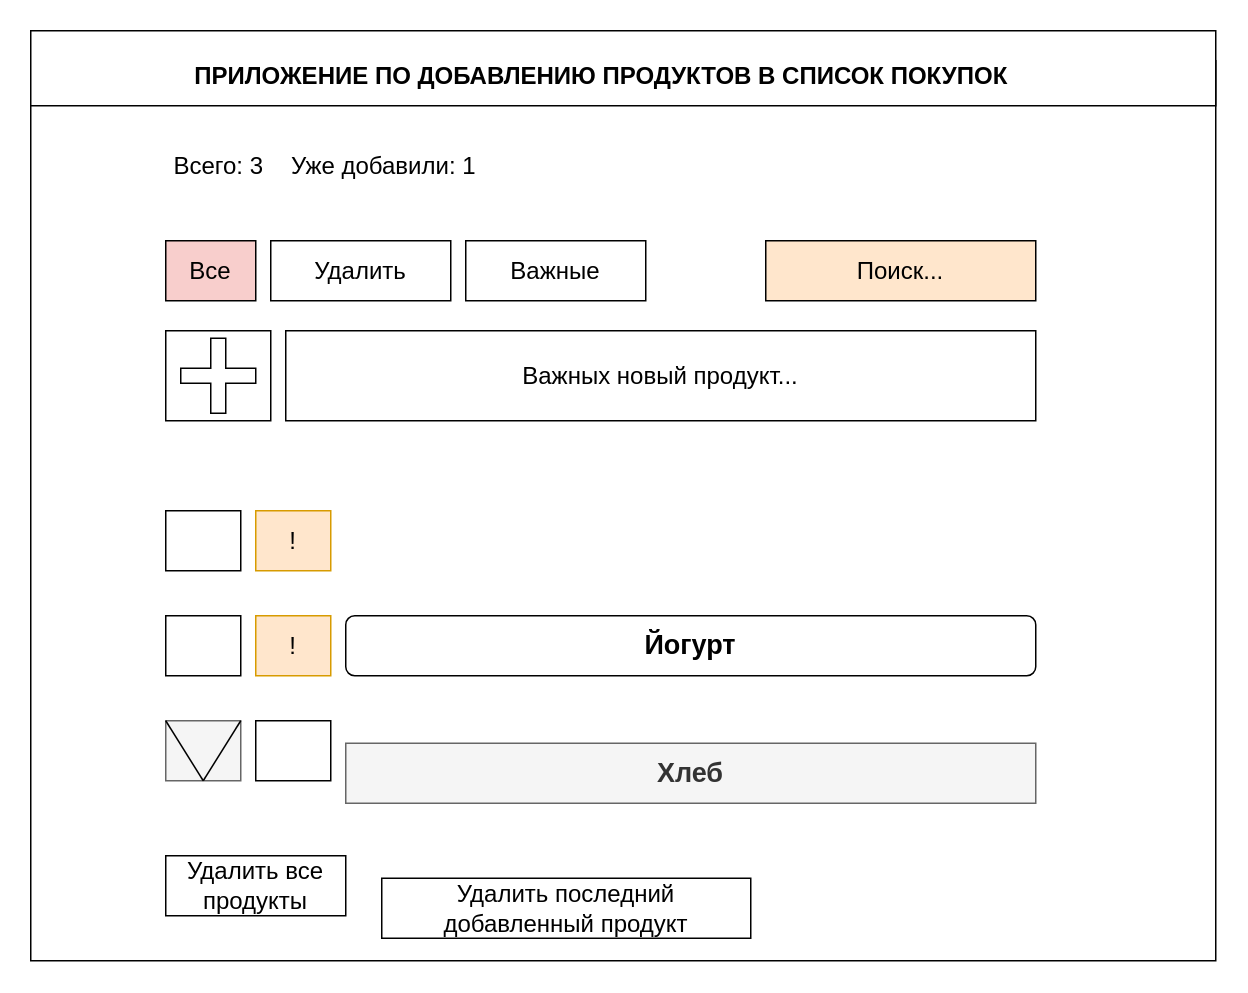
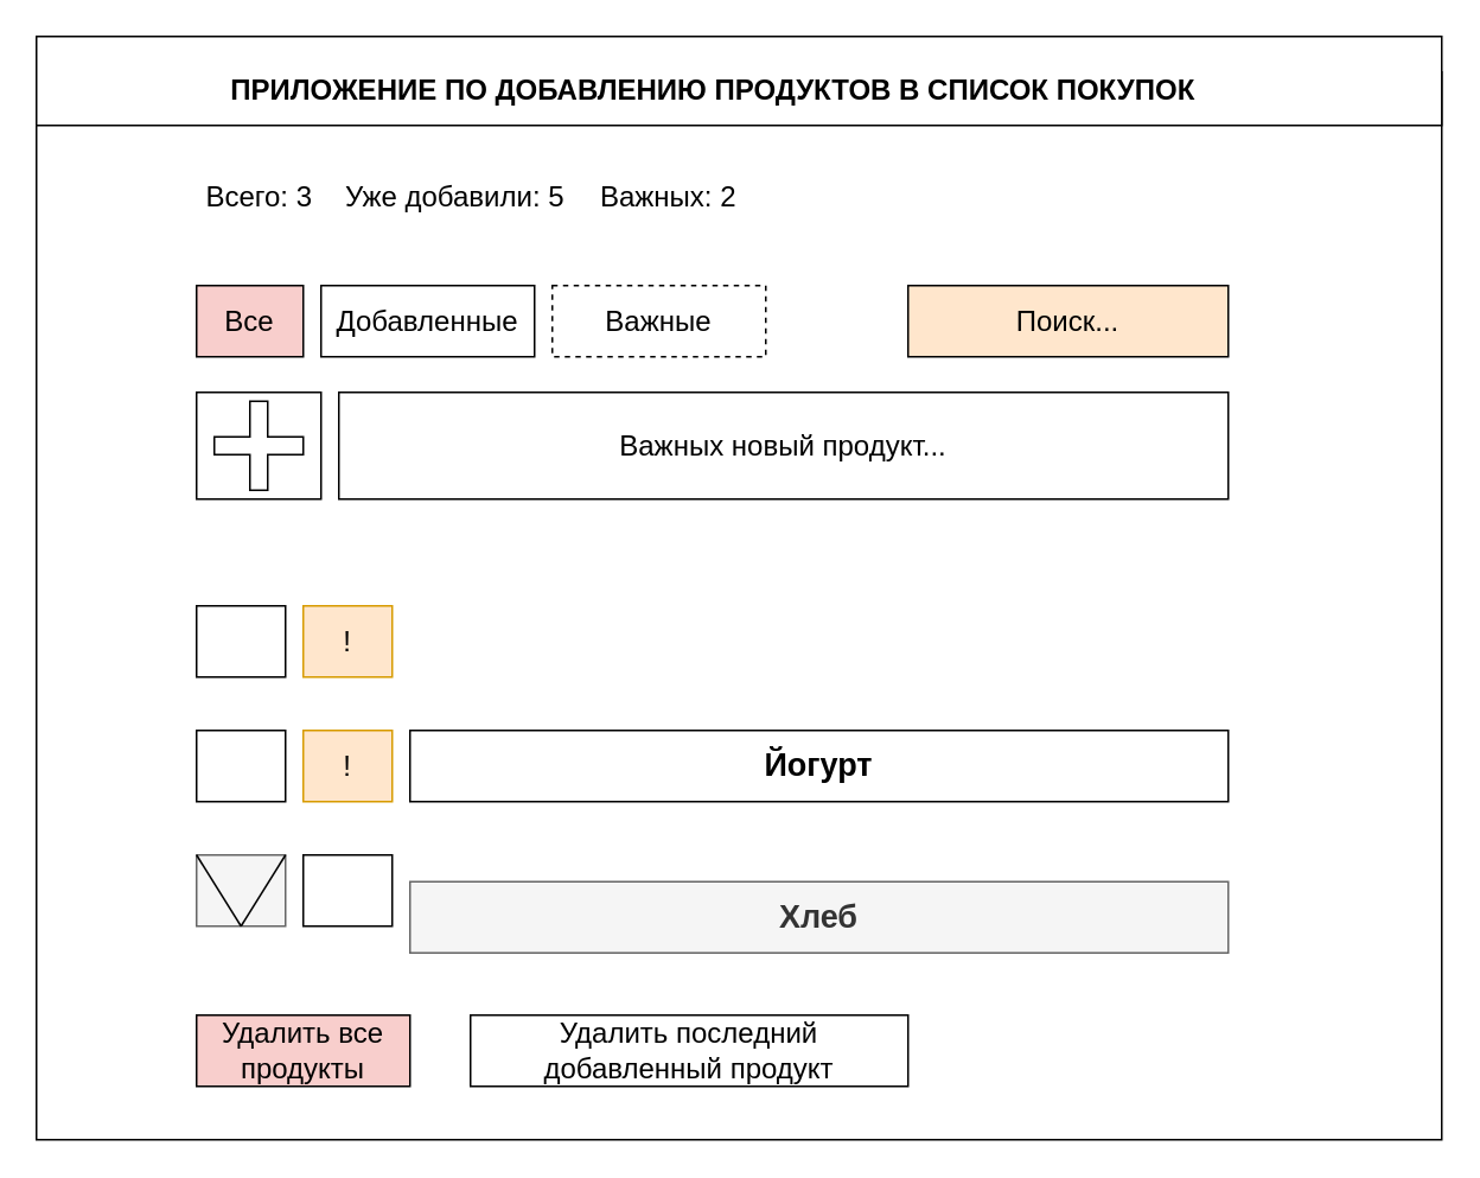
  <mxCell id="0" />
  <mxCell id="1" parent="0" />
  <mxCell id="2" value="" style="rounded=0;whiteSpace=wrap;html=1;" parent="1" vertex="1"><mxGeometry x="20" y="40" width="790" height="600" as="geometry" /></mxCell>
- <mxCell id="3" value="&lt;h2&gt;Йогурт&lt;/h2&gt;" style="whiteSpace=wrap;html=1;rounded=1;" parent="1" vertex="1"><mxGeometry x="230" y="410" width="460" height="40" as="geometry" /></mxCell>
+ <mxCell id="3" value="&lt;h2&gt;Йогурт&lt;/h2&gt;" style="rounded=0;whiteSpace=wrap;html=1;" parent="1" vertex="1"><mxGeometry x="230" y="410" width="460" height="40" as="geometry" /></mxCell>
  <mxCell id="4" value="&lt;h2&gt;Хлеб&lt;/h2&gt;" style="rounded=0;whiteSpace=wrap;html=1;fillColor=#f5f5f5;fontColor=#333333;strokeColor=#666666;" parent="1" vertex="1"><mxGeometry x="230" y="495" width="460" height="40" as="geometry" /></mxCell>
  <mxCell id="5" value="" style="rounded=0;whiteSpace=wrap;html=1;fontSize=16;" parent="1" vertex="1"><mxGeometry x="110" y="340" width="50" height="40" as="geometry" /></mxCell>
  <mxCell id="6" value="" style="rounded=0;whiteSpace=wrap;html=1;fontSize=16;" parent="1" vertex="1"><mxGeometry x="110" y="410" width="50" height="40" as="geometry" /></mxCell>
  <mxCell id="7" value="" style="rounded=0;whiteSpace=wrap;html=1;fontSize=16;fillColor=#f5f5f5;fontColor=#333333;strokeColor=#666666;" parent="1" vertex="1"><mxGeometry x="110" y="480" width="50" height="40" as="geometry" /></mxCell>
  <mxCell id="8" value="" style="endArrow=none;html=1;rounded=0;fontSize=16;entryX=0;entryY=0;entryDx=0;entryDy=0;exitX=0.5;exitY=1;exitDx=0;exitDy=0;" parent="1" source="7" target="7" edge="1"><mxGeometry width="50" height="50" relative="1" as="geometry"><mxPoint x="370" y="470" as="sourcePoint" /><mxPoint x="420" y="420" as="targetPoint" /></mxGeometry></mxCell>
  <mxCell id="9" value="" style="endArrow=none;html=1;rounded=0;fontSize=16;entryX=1;entryY=0;entryDx=0;entryDy=0;exitX=0.5;exitY=1;exitDx=0;exitDy=0;" parent="1" source="7" target="7" edge="1"><mxGeometry width="50" height="50" relative="1" as="geometry"><mxPoint x="135" y="490" as="sourcePoint" /><mxPoint x="120" y="460" as="targetPoint" /></mxGeometry></mxCell>
- <mxCell id="10" value="Удалить все продукты" style="rounded=0;whiteSpace=wrap;html=1;fontSize=16;" parent="1" vertex="1"><mxGeometry x="110" y="570" width="120" height="40" as="geometry" /></mxCell>
- <mxCell id="11" value="Удалить последний добавленный продукт" style="rounded=0;whiteSpace=wrap;html=1;fontSize=16;" parent="1" vertex="1"><mxGeometry x="254" y="585" width="246" height="40" as="geometry" /></mxCell>
+ <mxCell id="10" value="Удалить все продукты" style="rounded=0;whiteSpace=wrap;html=1;fontSize=16;fillColor=#f8cecc;" parent="1" vertex="1"><mxGeometry x="110" y="570" width="120" height="40" as="geometry" /></mxCell>
+ <mxCell id="11" value="Удалить последний добавленный продукт" style="rounded=0;whiteSpace=wrap;html=1;fontSize=16;" parent="1" vertex="1"><mxGeometry x="264" y="570" width="246" height="40" as="geometry" /></mxCell>
  <mxCell id="12" value="Поиск..." style="rounded=0;whiteSpace=wrap;html=1;fontSize=16;fillColor=#ffe6cc;" parent="1" vertex="1"><mxGeometry x="510" y="160" width="180" height="40" as="geometry" /></mxCell>
  <mxCell id="13" value="Важных новый продукт..." style="rounded=0;whiteSpace=wrap;html=1;fontSize=16;" parent="1" vertex="1"><mxGeometry x="190" y="220" width="500" height="60" as="geometry" /></mxCell>
  <mxCell id="14" value="" style="rounded=0;whiteSpace=wrap;html=1;fontSize=16;" parent="1" vertex="1"><mxGeometry x="110" y="220" width="70" height="60" as="geometry" /></mxCell>
  <mxCell id="15" value="" style="shape=cross;whiteSpace=wrap;html=1;fontSize=16;" parent="1" vertex="1"><mxGeometry x="120" y="225" width="50" height="50" as="geometry" /></mxCell>
  <mxCell id="16" value="" style="rounded=0;whiteSpace=wrap;html=1;fontSize=16;" parent="1" vertex="1"><mxGeometry x="20" y="20" width="790" height="50" as="geometry" /></mxCell>
  <mxCell id="17" value="&lt;b&gt;ПРИЛОЖЕНИЕ ПО ДОБАВЛЕНИЮ ПРОДУКТОВ В СПИСОК ПОКУПОК&lt;/b&gt;" style="text;html=1;align=center;verticalAlign=middle;resizable=0;points=[];autosize=1;strokeColor=none;fillColor=none;fontSize=16;" parent="1" vertex="1"><mxGeometry x="120" y="40" width="560" height="20" as="geometry" /></mxCell>
  <mxCell id="18" value="Всего: 3" style="text;html=1;align=center;verticalAlign=middle;resizable=0;points=[];autosize=1;strokeColor=none;fillColor=none;fontSize=16;" parent="1" vertex="1"><mxGeometry x="105" y="100" width="80" height="20" as="geometry" /></mxCell>
- <mxCell id="19" value="Уже добавили: 1" style="text;html=1;align=center;verticalAlign=middle;resizable=0;points=[];autosize=1;strokeColor=none;fillColor=none;fontSize=16;" parent="1" vertex="1"><mxGeometry x="185" y="100" width="140" height="20" as="geometry" /></mxCell>
+ <mxCell id="19" value="Уже добавили: 5" style="text;html=1;align=center;verticalAlign=middle;resizable=0;points=[];autosize=1;strokeColor=none;fillColor=none;fontSize=16;" parent="1" vertex="1"><mxGeometry x="185" y="100" width="140" height="20" as="geometry" /></mxCell>
  <mxCell id="20" value="Все" style="rounded=0;whiteSpace=wrap;html=1;fontSize=16;fillColor=#f8cecc;" parent="1" vertex="1"><mxGeometry x="110" y="160" width="60" height="40" as="geometry" /></mxCell>
- <mxCell id="21" value="Удалить" style="rounded=0;whiteSpace=wrap;html=1;fontSize=16;" parent="1" vertex="1"><mxGeometry x="180" y="160" width="120" height="40" as="geometry" /></mxCell>
- <mxCell id="22" value="Важные" style="rounded=0;whiteSpace=wrap;html=1;fontSize=16;" parent="1" vertex="1"><mxGeometry x="310" y="160" width="120" height="40" as="geometry" /></mxCell>
+ <mxCell id="21" value="Добавленные" style="rounded=0;whiteSpace=wrap;html=1;fontSize=16;" parent="1" vertex="1"><mxGeometry x="180" y="160" width="120" height="40" as="geometry" /></mxCell>
+ <mxCell id="22" value="Важные" style="rounded=0;whiteSpace=wrap;html=1;fontSize=16;dashed=1;" parent="1" vertex="1"><mxGeometry x="310" y="160" width="120" height="40" as="geometry" /></mxCell>
+ <mxCell id="23" value="Важных: 2" style="text;html=1;align=center;verticalAlign=middle;resizable=0;points=[];autosize=1;strokeColor=none;fillColor=none;fontSize=16;" parent="1" vertex="1"><mxGeometry x="330" y="100" width="90" height="20" as="geometry" /></mxCell>
  <mxCell id="24" value="!" style="rounded=0;whiteSpace=wrap;html=1;fontSize=16;fillColor=#ffe6cc;strokeColor=#d79b00;" parent="1" vertex="1"><mxGeometry x="170" y="340" width="50" height="40" as="geometry" /></mxCell>
  <mxCell id="25" value="!" style="rounded=0;whiteSpace=wrap;html=1;fontSize=16;fillColor=#ffe6cc;strokeColor=#d79b00;" parent="1" vertex="1"><mxGeometry x="170" y="410" width="50" height="40" as="geometry" /></mxCell>
  <mxCell id="26" value="" style="rounded=0;whiteSpace=wrap;html=1;fontSize=16;" parent="1" vertex="1"><mxGeometry x="170" y="480" width="50" height="40" as="geometry" /></mxCell>
